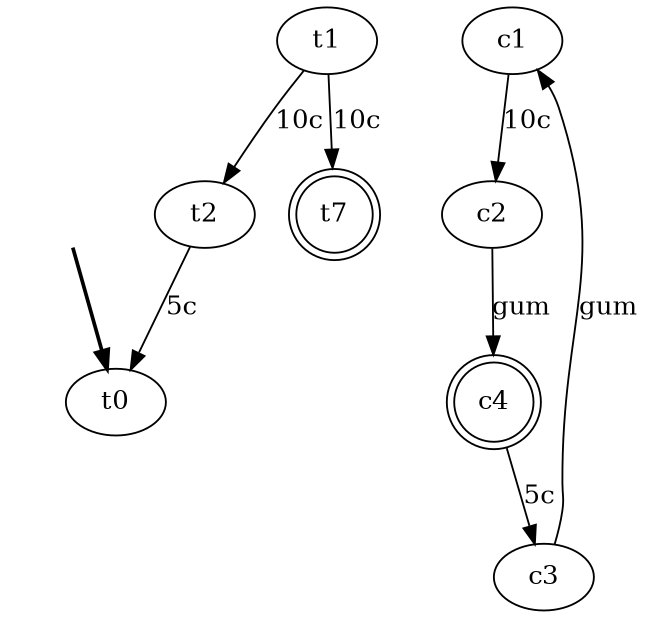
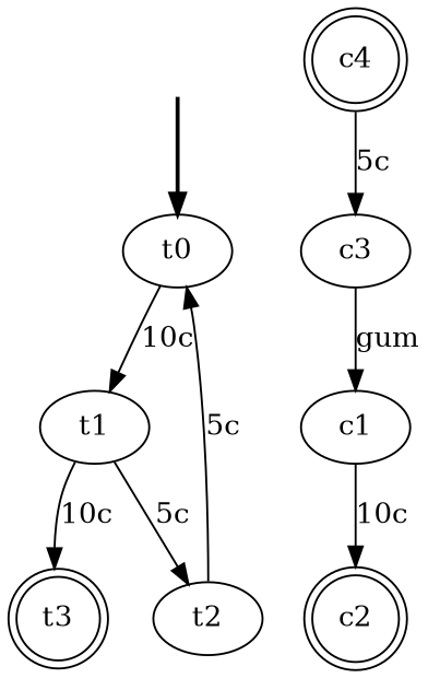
  digraph {
    fake [style=invisible]
    t0 [root=true]
    t1
    c1
-   c2
+   c2 [shape=doublecircle]
    t2
-   t3 [shape=doublecircle label=t7]
+   t3 [shape=doublecircle]
    c4 [shape=doublecircle]
    c3
    fake -> t0 [style=bold]
-   t1 -> t2 [label="10c"]
+   t0 -> t1 [label="10c"]
+   t1 -> t2 [label="5c"]
    t1 -> t3 [label="10c"]
    c1 -> c2 [label="10c"]
-   c2 -> c4 [label=gum]
    t2 -> t0 [label="5c"]
    c4 -> c3 [label="5c"]
    c3 -> c1 [label=gum]
  }
